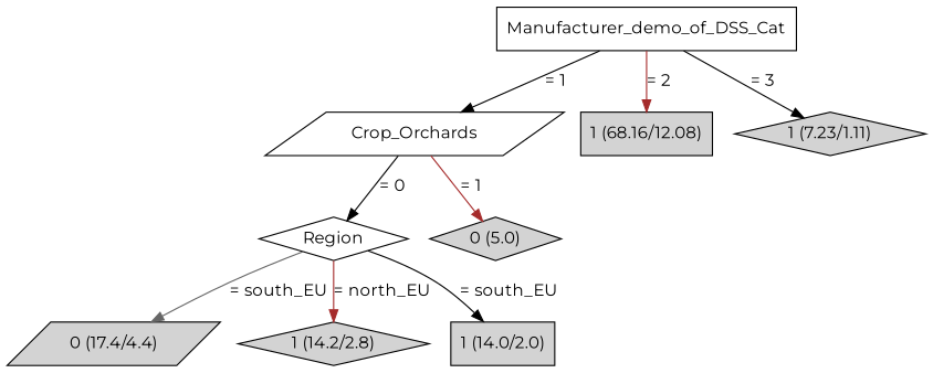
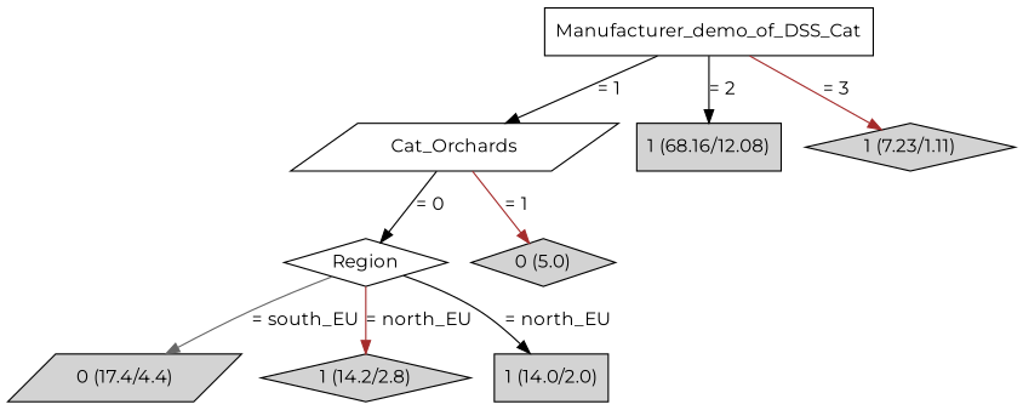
  digraph {
    fontname=Montserrat
    node [fontname=Montserrat shape=diamond style=filled]
    edge [color=black fontname=Montserrat]
    n1 [label=Manufacturer_demo_of_DSS_Cat shape=box style=""]
-   n2 [label=Crop_Orchards shape=parallelogram style=""]
+   n2 [label=Cat_Orchards shape=parallelogram style=""]
    n3 [label="1 (68.16/12.08)" shape=box]
    n4 [label="1 (7.23/1.11)"]
    n5 [label=Region style=""]
    n6 [label="0 (5.0)"]
    n7 [label="0 (17.4/4.4)" shape=parallelogram]
    n8 [label="1 (14.2/2.8)"]
    n9 [label="1 (14.0/2.0)" shape=box]
    n1 -> n2 [label="= 1"]
-   n1 -> n3 [color=brown label="= 2"]
-   n1 -> n4 [label="= 3"]
+   n1 -> n3 [label="= 2"]
+   n1 -> n4 [color=brown label="= 3"]
    n2 -> n5 [label="= 0"]
    n2 -> n6 [color=brown label="= 1"]
    n5 -> n7 [color=gray40 label="= south_EU"]
    n5 -> n8 [color=brown label="= north_EU"]
-   n5 -> n9 [label="= south_EU"]
+   n5 -> n9 [label="= north_EU"]
  }
